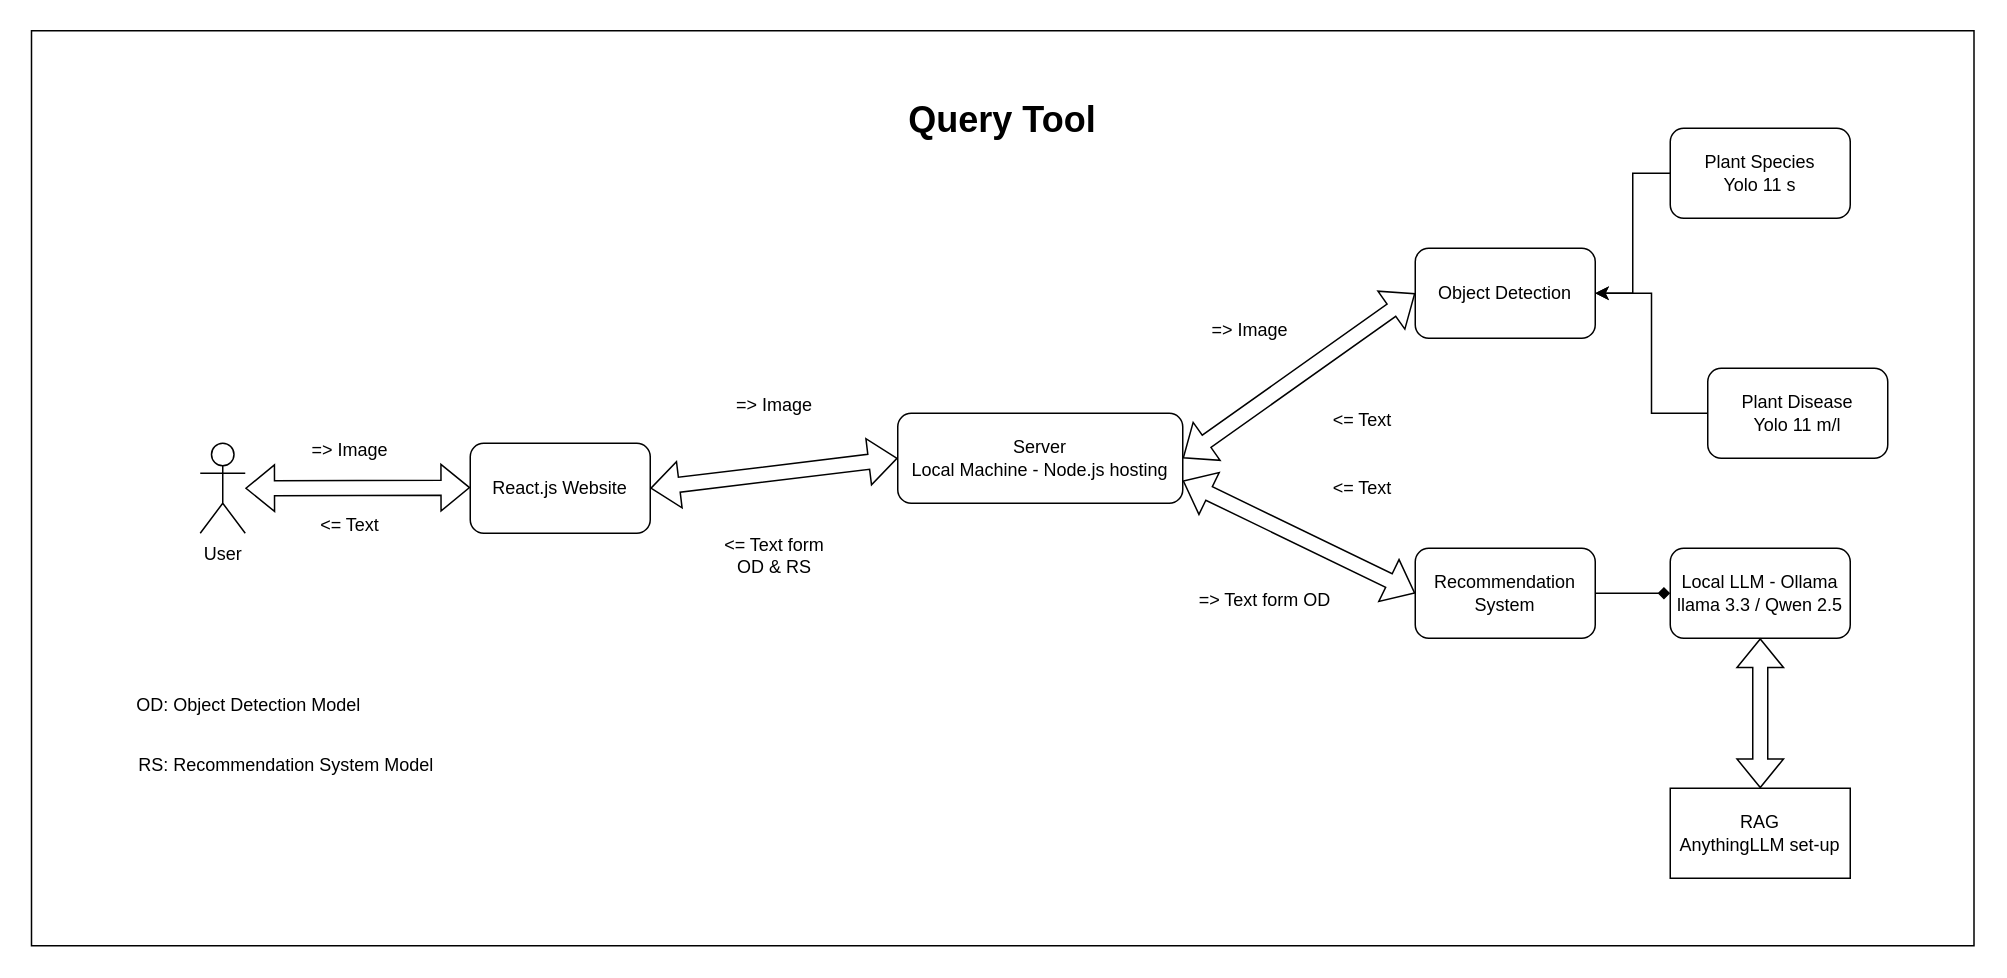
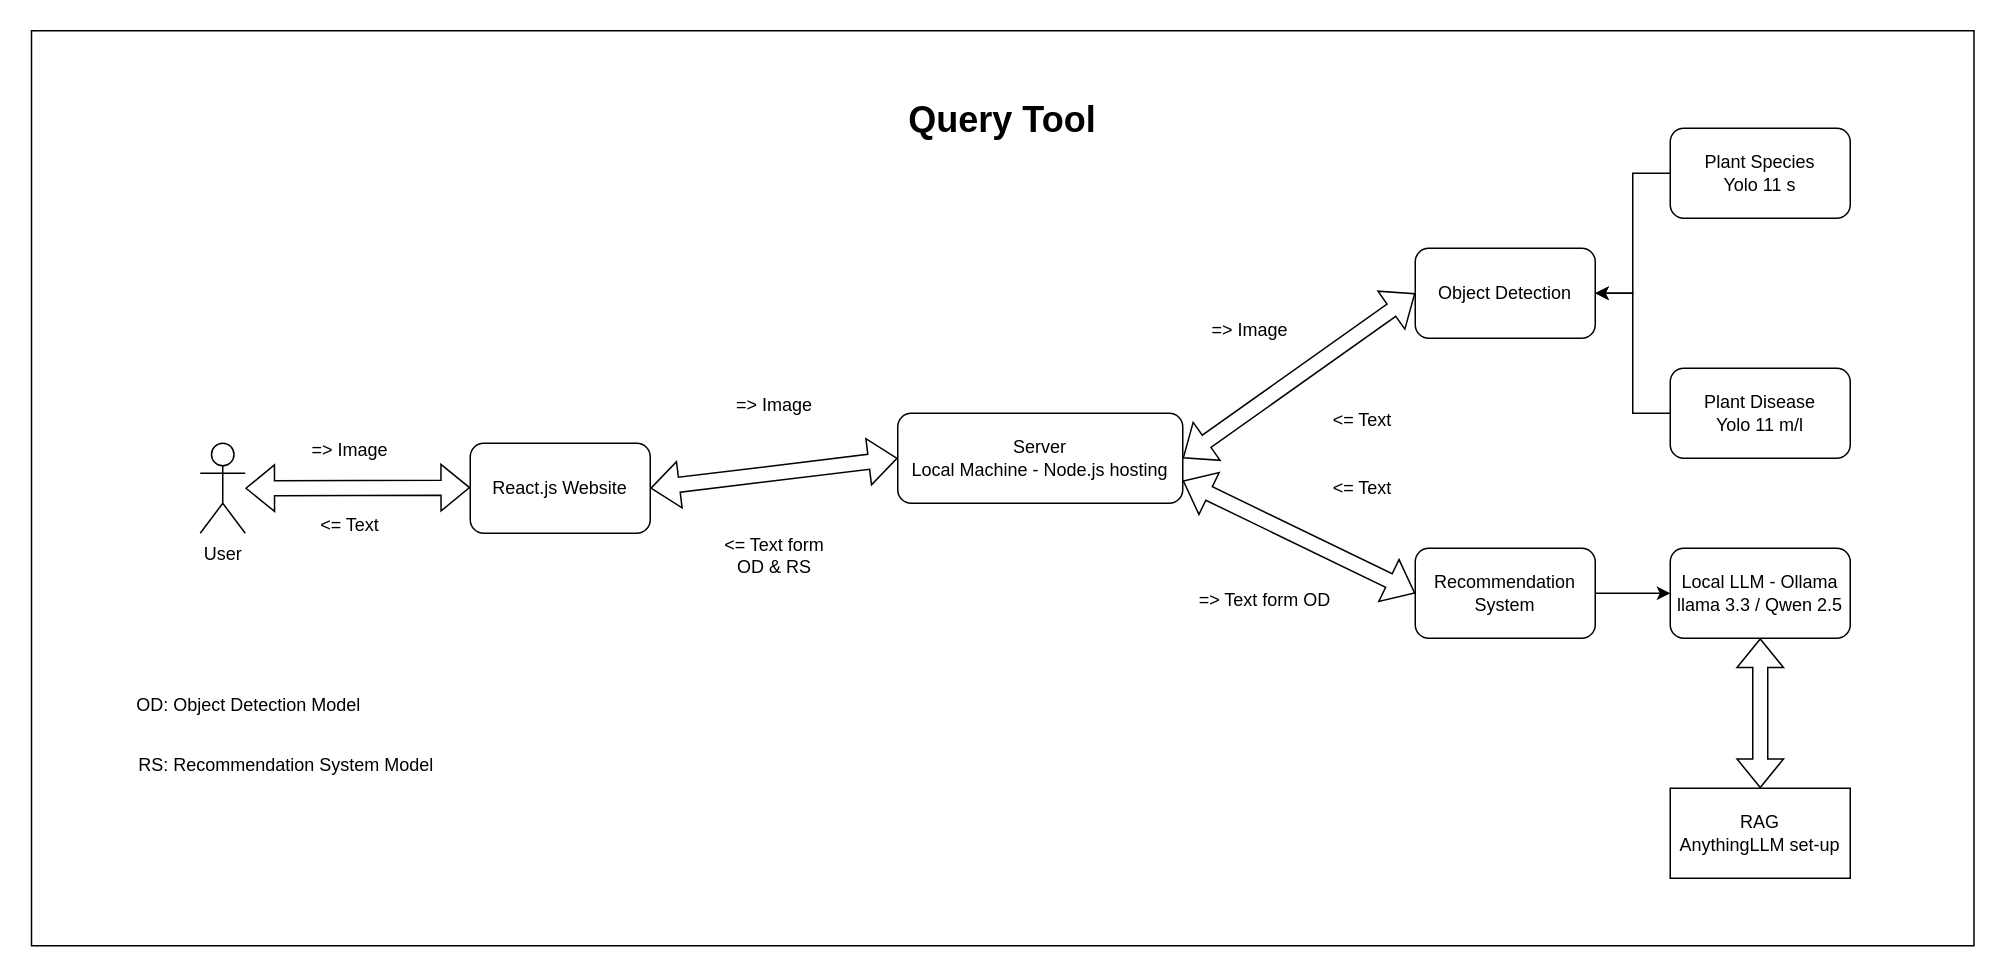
  <mxCell id="0" />
  <mxCell id="1" parent="0" />
  <mxCell id="2" value="" style="rounded=0;whiteSpace=wrap;html=1;" parent="1" vertex="1"><mxGeometry x="20.5" y="20" width="1295" height="610" as="geometry" /></mxCell>
  <mxCell id="3" value="&lt;h1&gt;Query Tool&lt;/h1&gt;" style="text;html=1;align=center;verticalAlign=middle;whiteSpace=wrap;rounded=0;" parent="1" vertex="1"><mxGeometry x="553" y="65" width="230" height="30" as="geometry" /></mxCell>
  <mxCell id="4" value="User" style="shape=umlActor;verticalLabelPosition=bottom;verticalAlign=top;html=1;outlineConnect=0;" parent="1" vertex="1"><mxGeometry x="133" y="295" width="30" height="60" as="geometry" /></mxCell>
  <mxCell id="5" value="React.js Website" style="rounded=1;whiteSpace=wrap;html=1;" parent="1" vertex="1"><mxGeometry x="313" y="295" width="120" height="60" as="geometry" /></mxCell>
  <mxCell id="6" value="" style="shape=flexArrow;endArrow=classic;startArrow=classic;html=1;rounded=0;entryX=0;entryY=0.493;entryDx=0;entryDy=0;entryPerimeter=0;" parent="1" edge="1" target="5"><mxGeometry width="100" height="100" relative="1" as="geometry"><mxPoint x="163" y="325" as="sourcePoint" /><mxPoint x="308" y="324.58" as="targetPoint" /></mxGeometry></mxCell>
  <mxCell id="7" value="Server&lt;div&gt;Local Machine - Node.js hosting&lt;/div&gt;" style="rounded=1;whiteSpace=wrap;html=1;" parent="1" vertex="1"><mxGeometry x="598" y="275" width="190" height="60" as="geometry" /></mxCell>
  <mxCell id="8" value="Object Detection" style="rounded=1;whiteSpace=wrap;html=1;" parent="1" vertex="1"><mxGeometry x="943" y="165" width="120" height="60" as="geometry" /></mxCell>
- <mxCell id="9" style="edgeStyle=orthogonalEdgeStyle;rounded=0;orthogonalLoop=1;jettySize=auto;html=1;endArrow=diamond;" edge="1" parent="1" source="10" target="28"><mxGeometry relative="1" as="geometry" /></mxCell>
+ <mxCell id="9" style="edgeStyle=orthogonalEdgeStyle;rounded=0;orthogonalLoop=1;jettySize=auto;html=1;" edge="1" parent="1" source="10" target="28"><mxGeometry relative="1" as="geometry" /></mxCell>
  <mxCell id="10" value="Recommendation System" style="rounded=1;whiteSpace=wrap;html=1;" parent="1" vertex="1"><mxGeometry x="943" y="365" width="120" height="60" as="geometry" /></mxCell>
  <mxCell id="11" value="" style="shape=flexArrow;endArrow=classic;startArrow=classic;html=1;rounded=0;exitX=1;exitY=0.5;exitDx=0;exitDy=0;entryX=0;entryY=0.5;entryDx=0;entryDy=0;" parent="1" edge="1" target="7" source="5"><mxGeometry width="100" height="100" relative="1" as="geometry"><mxPoint x="444" y="325" as="sourcePoint" /><mxPoint x="589" y="325" as="targetPoint" /></mxGeometry></mxCell>
  <mxCell id="12" value="&lt;span style=&quot;background-color: initial;&quot;&gt;=&amp;gt;&amp;nbsp;&lt;/span&gt;&lt;span style=&quot;background-color: initial;&quot;&gt;Image&lt;/span&gt;" style="text;html=1;align=center;verticalAlign=middle;whiteSpace=wrap;rounded=0;" parent="1" vertex="1"><mxGeometry x="183" y="285" width="100" height="30" as="geometry" /></mxCell>
  <mxCell id="13" value="" style="shape=flexArrow;endArrow=classic;startArrow=classic;html=1;rounded=0;exitX=1;exitY=0.5;exitDx=0;exitDy=0;entryX=0;entryY=0.5;entryDx=0;entryDy=0;" parent="1" source="7" edge="1" target="8"><mxGeometry width="100" height="100" relative="1" as="geometry"><mxPoint x="848" y="254.71" as="sourcePoint" /><mxPoint x="993" y="254.71" as="targetPoint" /></mxGeometry></mxCell>
  <mxCell id="14" value="" style="shape=flexArrow;endArrow=classic;startArrow=classic;html=1;rounded=0;entryX=0;entryY=0.5;entryDx=0;entryDy=0;exitX=1;exitY=0.75;exitDx=0;exitDy=0;" parent="1" target="10" edge="1" source="7"><mxGeometry width="100" height="100" relative="1" as="geometry"><mxPoint x="798" y="338.29" as="sourcePoint" /><mxPoint x="993" y="285" as="targetPoint" /></mxGeometry></mxCell>
  <mxCell id="15" value="&amp;lt;= Text" style="text;html=1;align=center;verticalAlign=middle;whiteSpace=wrap;rounded=0;" parent="1" vertex="1"><mxGeometry x="198" y="335" width="70" height="30" as="geometry" /></mxCell>
  <mxCell id="16" value="&lt;span style=&quot;background-color: initial;&quot;&gt;=&amp;gt;&amp;nbsp;&lt;/span&gt;&lt;span style=&quot;background-color: initial;&quot;&gt;Image&lt;/span&gt;" style="text;html=1;align=center;verticalAlign=middle;whiteSpace=wrap;rounded=0;" parent="1" vertex="1"><mxGeometry x="466" y="255" width="100" height="30" as="geometry" /></mxCell>
  <mxCell id="17" value="&amp;lt;= Text form OD &amp;amp; RS" style="text;html=1;align=center;verticalAlign=middle;whiteSpace=wrap;rounded=0;" parent="1" vertex="1"><mxGeometry x="481" y="355" width="70" height="30" as="geometry" /></mxCell>
  <mxCell id="18" value="&lt;span style=&quot;background-color: initial;&quot;&gt;=&amp;gt;&amp;nbsp;&lt;/span&gt;&lt;span style=&quot;background-color: initial;&quot;&gt;Image&lt;/span&gt;" style="text;html=1;align=center;verticalAlign=middle;whiteSpace=wrap;rounded=0;" parent="1" vertex="1"><mxGeometry x="783" y="205" width="100" height="30" as="geometry" /></mxCell>
  <mxCell id="19" value="&amp;lt;= Text" style="text;html=1;align=center;verticalAlign=middle;whiteSpace=wrap;rounded=0;" parent="1" vertex="1"><mxGeometry x="873" y="265" width="70" height="30" as="geometry" /></mxCell>
  <mxCell id="20" value="&lt;span style=&quot;background-color: initial;&quot;&gt;=&amp;gt; Text form OD&lt;/span&gt;" style="text;html=1;align=center;verticalAlign=middle;whiteSpace=wrap;rounded=0;" parent="1" vertex="1"><mxGeometry x="793" y="385" width="100" height="30" as="geometry" /></mxCell>
  <mxCell id="21" value="&amp;lt;= Text" style="text;html=1;align=center;verticalAlign=middle;whiteSpace=wrap;rounded=0;" parent="1" vertex="1"><mxGeometry x="873" y="310" width="70" height="30" as="geometry" /></mxCell>
  <mxCell id="22" value="OD: Object Detection Model" style="text;html=1;align=center;verticalAlign=middle;whiteSpace=wrap;rounded=0;" parent="1" vertex="1"><mxGeometry x="83" y="455" width="165" height="30" as="geometry" /></mxCell>
  <mxCell id="23" value="RS: Recommendation System Model" style="text;html=1;align=center;verticalAlign=middle;whiteSpace=wrap;rounded=0;" parent="1" vertex="1"><mxGeometry x="83" y="495" width="215" height="30" as="geometry" /></mxCell>
  <mxCell id="24" style="edgeStyle=orthogonalEdgeStyle;rounded=0;orthogonalLoop=1;jettySize=auto;html=1;entryX=1;entryY=0.5;entryDx=0;entryDy=0;" edge="1" parent="1" source="25" target="8"><mxGeometry relative="1" as="geometry" /></mxCell>
  <mxCell id="25" value="Plant Species&lt;div&gt;Yolo 11 s&lt;/div&gt;" style="rounded=1;whiteSpace=wrap;html=1;" vertex="1" parent="1"><mxGeometry x="1113" y="85" width="120" height="60" as="geometry" /></mxCell>
  <mxCell id="26" style="edgeStyle=orthogonalEdgeStyle;rounded=0;orthogonalLoop=1;jettySize=auto;html=1;entryX=1;entryY=0.5;entryDx=0;entryDy=0;" edge="1" parent="1" source="27" target="8"><mxGeometry relative="1" as="geometry" /></mxCell>
- <mxCell id="27" value="Plant Disease&lt;div&gt;Yolo 11 m/l&lt;/div&gt;" style="rounded=1;whiteSpace=wrap;html=1;" vertex="1" parent="1"><mxGeometry x="1138" y="245" width="120" height="60" as="geometry" /></mxCell>
+ <mxCell id="27" value="Plant Disease&lt;div&gt;Yolo 11 m/l&lt;/div&gt;" style="rounded=1;whiteSpace=wrap;html=1;" vertex="1" parent="1"><mxGeometry x="1113" y="245" width="120" height="60" as="geometry" /></mxCell>
  <mxCell id="28" value="Local LLM - Ollama&lt;div&gt;llama 3.3 / Qwen 2.5&lt;/div&gt;" style="rounded=1;whiteSpace=wrap;html=1;" vertex="1" parent="1"><mxGeometry x="1113" y="365" width="120" height="60" as="geometry" /></mxCell>
  <mxCell id="29" value="RAG&lt;div&gt;AnythingLLM set-up&lt;/div&gt;" style="whiteSpace=wrap;html=1;rounded=0;" vertex="1" parent="1"><mxGeometry x="1113" y="525" width="120" height="60" as="geometry" /></mxCell>
  <mxCell id="30" value="" style="shape=flexArrow;endArrow=classic;startArrow=classic;html=1;rounded=0;entryX=0.5;entryY=0;entryDx=0;entryDy=0;exitX=0.5;exitY=1;exitDx=0;exitDy=0;" edge="1" parent="1" source="28" target="29"><mxGeometry width="100" height="100" relative="1" as="geometry"><mxPoint x="1103" y="535" as="sourcePoint" /><mxPoint x="1203" y="435" as="targetPoint" /></mxGeometry></mxCell>
